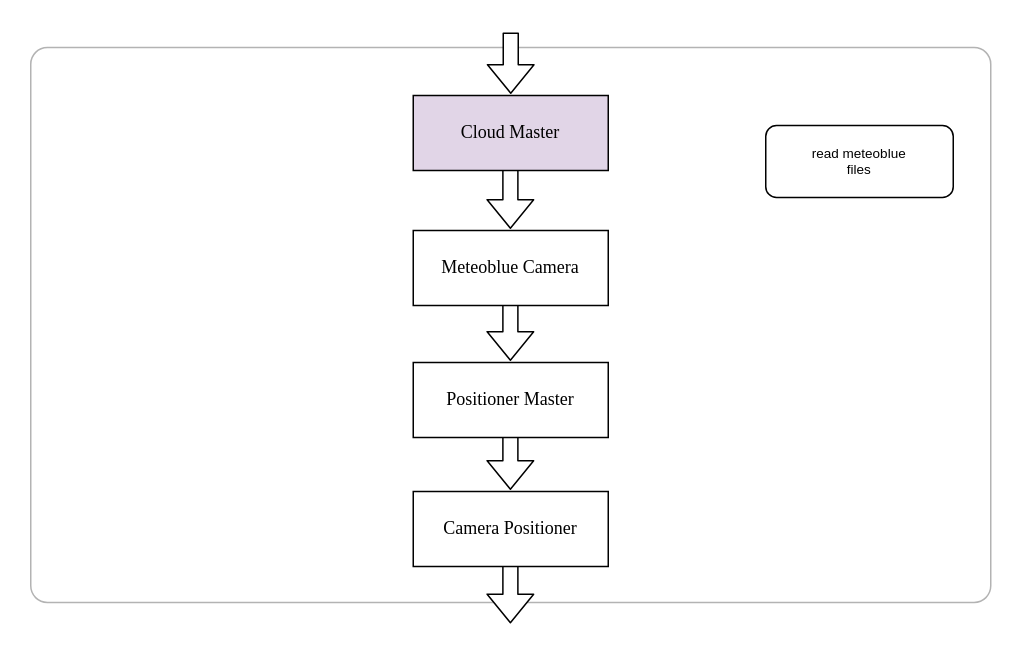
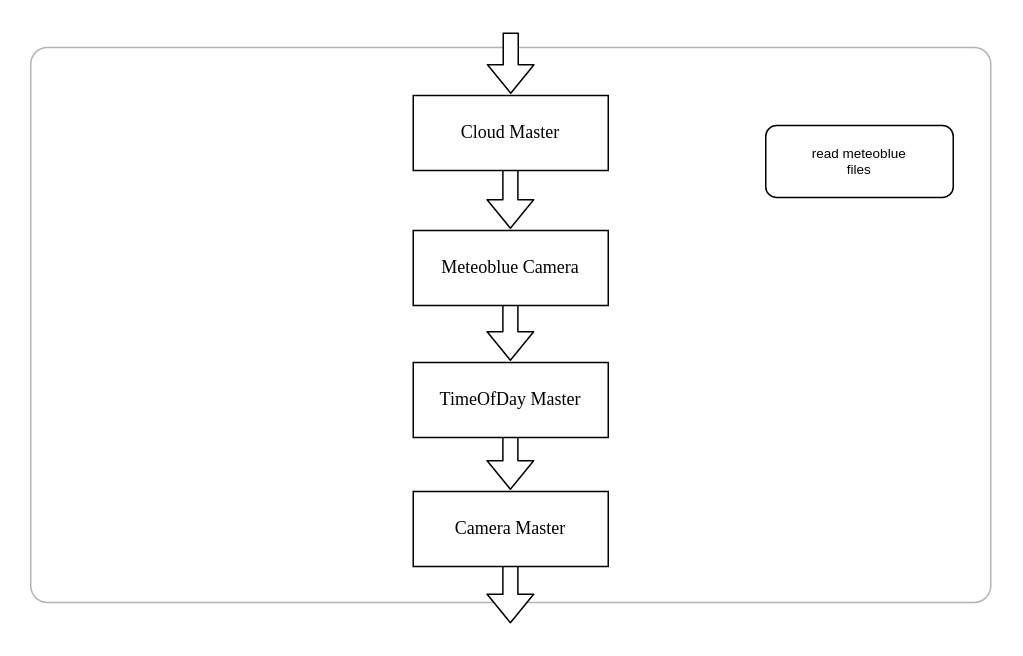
  <mxCell id="0" />
  <mxCell id="1" parent="0" />
  <mxCell id="2" value="" style="rounded=1;whiteSpace=wrap;html=1;fillColor=none;strokeColor=#B3B3B3;arcSize=3;" parent="1" vertex="1"><mxGeometry x="20" y="31" width="640" height="370" as="geometry" /></mxCell>
  <mxCell id="3" value="" style="shape=flexArrow;endArrow=classic;html=1;fillColor=#ffffff;" parent="1" edge="1"><mxGeometry width="50" height="50" relative="1" as="geometry"><mxPoint x="339.76" y="373.998" as="sourcePoint" /><mxPoint x="339.76" y="414.95" as="targetPoint" /></mxGeometry></mxCell>
  <mxCell id="4" value="" style="shape=flexArrow;endArrow=classic;html=1;fillColor=#ffffff;" parent="1" edge="1"><mxGeometry width="50" height="50" relative="1" as="geometry"><mxPoint x="339.76" y="284.998" as="sourcePoint" /><mxPoint x="339.76" y="325.95" as="targetPoint" /></mxGeometry></mxCell>
  <mxCell id="5" value="" style="shape=flexArrow;endArrow=classic;html=1;fillColor=#ffffff;" parent="1" edge="1"><mxGeometry width="50" height="50" relative="1" as="geometry"><mxPoint x="339.76" y="198.998" as="sourcePoint" /><mxPoint x="339.76" y="239.95" as="targetPoint" /></mxGeometry></mxCell>
  <mxCell id="6" value="" style="shape=flexArrow;endArrow=classic;html=1;fillColor=#ffffff;" parent="1" edge="1"><mxGeometry width="50" height="50" relative="1" as="geometry"><mxPoint x="340" y="20.998" as="sourcePoint" /><mxPoint x="340" y="61.95" as="targetPoint" /></mxGeometry></mxCell>
  <mxCell id="7" value="" style="shape=flexArrow;endArrow=classic;html=1;fillColor=#ffffff;" parent="1" edge="1"><mxGeometry width="50" height="50" relative="1" as="geometry"><mxPoint x="339.76" y="110.998" as="sourcePoint" /><mxPoint x="339.76" y="151.95" as="targetPoint" /></mxGeometry></mxCell>
- <mxCell id="8" value="&lt;font face=&quot;computer modern&quot;&gt;Cloud Master&lt;/font&gt;" style="rounded=0;whiteSpace=wrap;html=1;align=center;fillColor=#e1d5e7;" parent="1" vertex="1"><mxGeometry x="275" y="63" width="130" height="50" as="geometry" /></mxCell>
+ <mxCell id="8" value="&lt;font face=&quot;computer modern&quot;&gt;Cloud Master&lt;/font&gt;" style="rounded=0;whiteSpace=wrap;html=1;align=center;" parent="1" vertex="1"><mxGeometry x="275" y="63" width="130" height="50" as="geometry" /></mxCell>
  <mxCell id="9" value="&lt;font face=&quot;computer modern&quot;&gt;Meteoblue Camera&lt;/font&gt;" style="rounded=0;whiteSpace=wrap;html=1;align=center;" parent="1" vertex="1"><mxGeometry x="275" y="153" width="130" height="50" as="geometry" /></mxCell>
- <mxCell id="10" value="&lt;font face=&quot;computer modern&quot;&gt;Positioner Master&lt;/font&gt;" style="rounded=0;whiteSpace=wrap;html=1;align=center;" parent="1" vertex="1"><mxGeometry x="275" y="241" width="130" height="50" as="geometry" /></mxCell>
- <mxCell id="11" value="&lt;font face=&quot;computer modern&quot;&gt;Camera Positioner&lt;/font&gt;" style="rounded=0;whiteSpace=wrap;html=1;align=center;" parent="1" vertex="1"><mxGeometry x="275" y="327" width="130" height="50" as="geometry" /></mxCell>
+ <mxCell id="10" value="&lt;font face=&quot;computer modern&quot;&gt;TimeOfDay Master&lt;/font&gt;" style="rounded=0;whiteSpace=wrap;html=1;align=center;" parent="1" vertex="1"><mxGeometry x="275" y="241" width="130" height="50" as="geometry" /></mxCell>
+ <mxCell id="11" value="&lt;font face=&quot;computer modern&quot;&gt;Camera Master&lt;/font&gt;" style="rounded=0;whiteSpace=wrap;html=1;align=center;" parent="1" vertex="1"><mxGeometry x="275" y="327" width="130" height="50" as="geometry" /></mxCell>
  <mxCell id="12" value="read meteoblue&lt;br style=&quot;font-size: 9px;&quot;&gt;files" style="rounded=1;whiteSpace=wrap;html=1;fillColor=#ffffff;fontSize=9;" parent="1" vertex="1"><mxGeometry x="510" y="83" width="125" height="48" as="geometry" /></mxCell>
